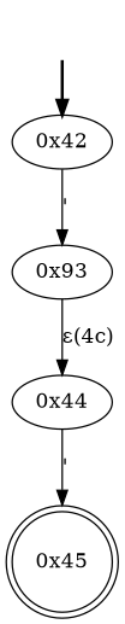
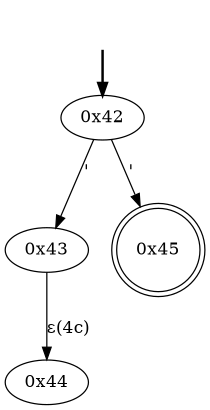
  digraph {
    fake [style=invisible]
    "0x42" [root=true]
-   "0x43" [label="0x93"]
+   "0x43"
    "0x44"
    "0x45" [shape=doublecircle]
    fake -> "0x42" [style=bold]
    "0x42" -> "0x43" [label="'"]
    "0x43" -> "0x44" [label="ε(4c)"]
-   "0x44" -> "0x45" [label="'"]
+   "0x42" -> "0x45" [label="'"]
  }
